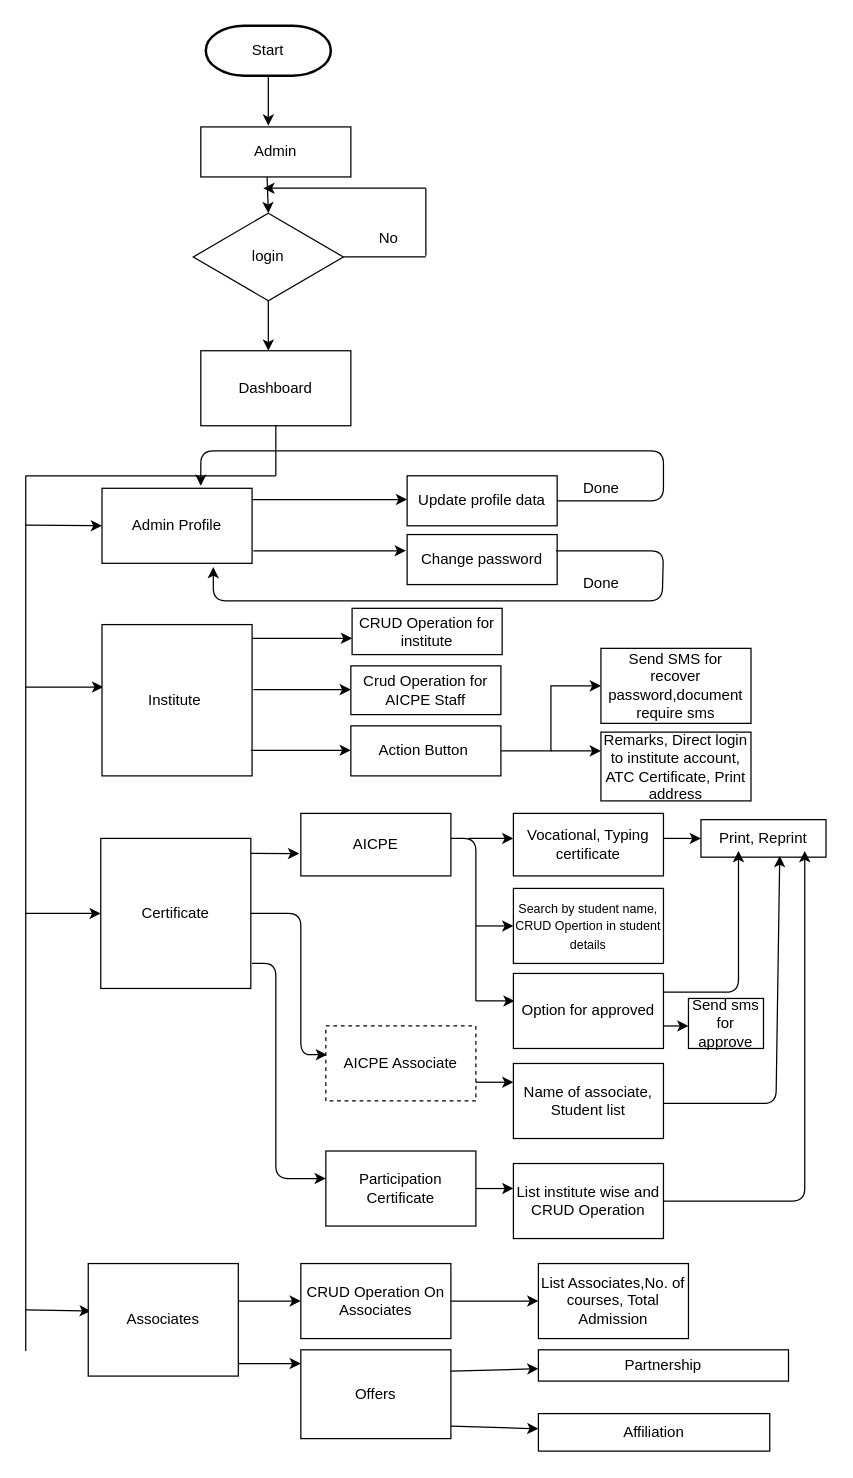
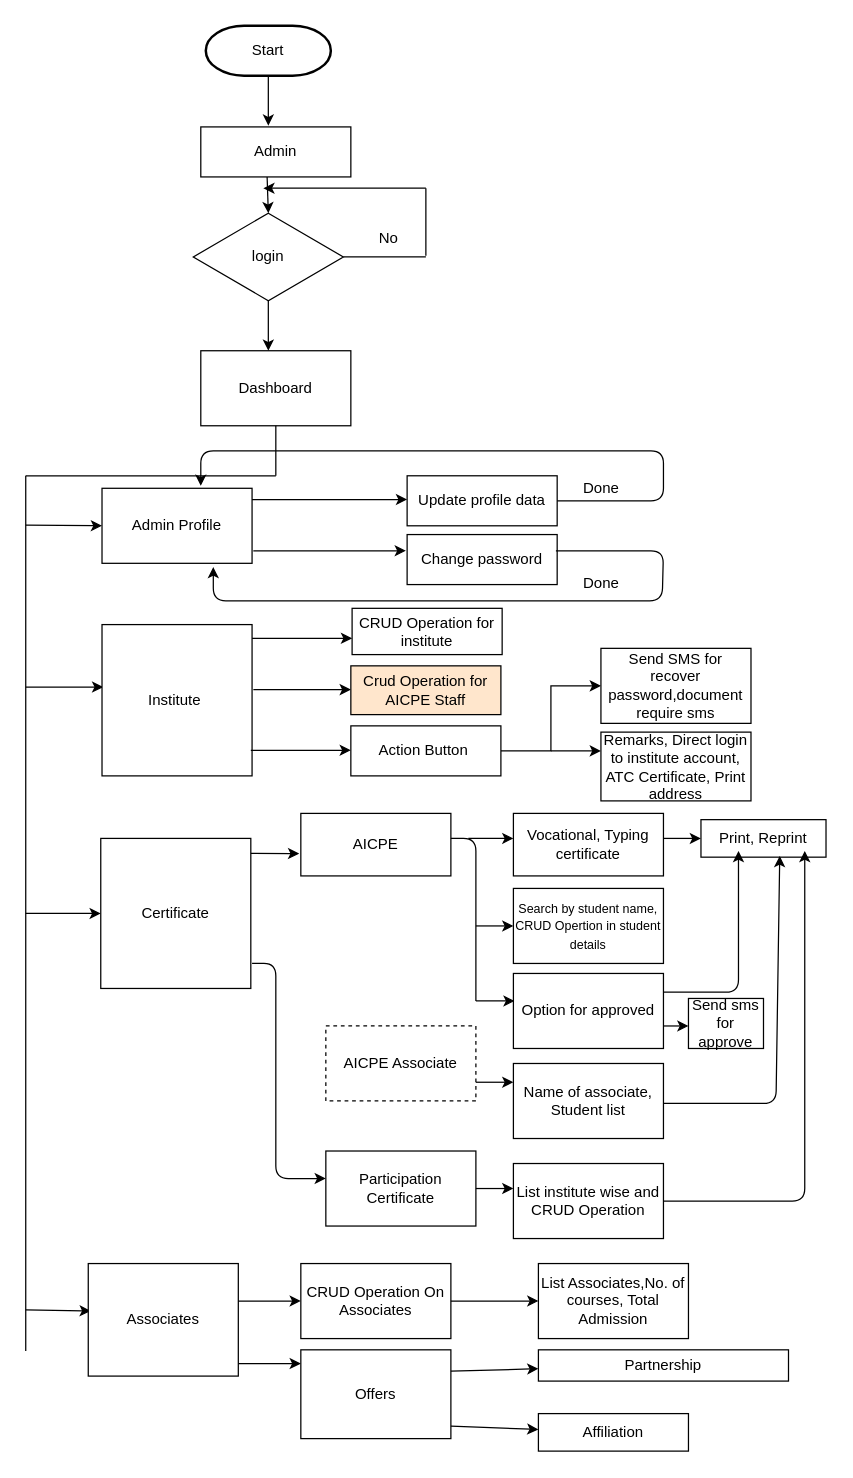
  <mxCell id="0" />
  <mxCell id="1" parent="0" />
  <mxCell id="2" value="Start" style="strokeWidth=2;html=1;shape=mxgraph.flowchart.terminator;whiteSpace=wrap;" vertex="1" parent="1"><mxGeometry x="164" y="20" width="100" height="40" as="geometry" /></mxCell>
  <mxCell id="3" value="" style="endArrow=classic;html=1;exitX=0.5;exitY=1;exitDx=0;exitDy=0;exitPerimeter=0;" edge="1" parent="1" source="2"><mxGeometry width="50" height="50" relative="1" as="geometry"><mxPoint x="189" y="140" as="sourcePoint" /><mxPoint x="214" y="100" as="targetPoint" /></mxGeometry></mxCell>
  <mxCell id="4" value="Admin" style="rounded=0;whiteSpace=wrap;html=1;" vertex="1" parent="1"><mxGeometry x="160" y="101" width="120" height="40" as="geometry" /></mxCell>
  <mxCell id="5" value="login" style="rhombus;whiteSpace=wrap;html=1;" vertex="1" parent="1"><mxGeometry x="154" y="170" width="120" height="70" as="geometry" /></mxCell>
  <mxCell id="6" value="" style="endArrow=classic;html=1;exitX=0.442;exitY=1;exitDx=0;exitDy=0;exitPerimeter=0;" edge="1" parent="1" source="4"><mxGeometry width="50" height="50" relative="1" as="geometry"><mxPoint x="204" y="190" as="sourcePoint" /><mxPoint x="214" y="170" as="targetPoint" /></mxGeometry></mxCell>
  <mxCell id="7" value="" style="endArrow=classic;html=1;" edge="1" parent="1"><mxGeometry width="50" height="50" relative="1" as="geometry"><mxPoint x="340" y="150" as="sourcePoint" /><mxPoint x="210" y="150" as="targetPoint" /></mxGeometry></mxCell>
  <mxCell id="8" value="" style="endArrow=none;html=1;exitX=1;exitY=0.5;exitDx=0;exitDy=0;" edge="1" parent="1" source="5"><mxGeometry width="50" height="50" relative="1" as="geometry"><mxPoint x="280" y="230" as="sourcePoint" /><mxPoint x="340" y="205" as="targetPoint" /></mxGeometry></mxCell>
  <mxCell id="9" value="" style="endArrow=none;html=1;" edge="1" parent="1"><mxGeometry width="50" height="50" relative="1" as="geometry"><mxPoint x="340" y="204" as="sourcePoint" /><mxPoint x="340" y="150" as="targetPoint" /></mxGeometry></mxCell>
  <mxCell id="10" value="No" style="text;html=1;align=center;verticalAlign=middle;resizable=0;points=[];autosize=1;" vertex="1" parent="1"><mxGeometry x="295" y="180" width="30" height="20" as="geometry" /></mxCell>
  <mxCell id="11" value="" style="endArrow=none;html=1;" edge="1" parent="1"><mxGeometry width="50" height="50" relative="1" as="geometry"><mxPoint x="20" y="380" as="sourcePoint" /><mxPoint x="220" y="380" as="targetPoint" /></mxGeometry></mxCell>
  <mxCell id="12" value="" style="endArrow=none;html=1;" edge="1" parent="1"><mxGeometry width="50" height="50" relative="1" as="geometry"><mxPoint x="20" y="1080" as="sourcePoint" /><mxPoint x="20" y="380" as="targetPoint" /></mxGeometry></mxCell>
  <mxCell id="13" value="" style="endArrow=classic;html=1;entryX=0;entryY=0.5;entryDx=0;entryDy=0;" edge="1" parent="1" target="17"><mxGeometry width="50" height="50" relative="1" as="geometry"><mxPoint x="20" y="419.5" as="sourcePoint" /><mxPoint x="120" y="419.5" as="targetPoint" /></mxGeometry></mxCell>
  <mxCell id="14" value="Dashboard" style="rounded=0;whiteSpace=wrap;html=1;" vertex="1" parent="1"><mxGeometry x="160" y="280" width="120" height="60" as="geometry" /></mxCell>
  <mxCell id="15" value="" style="endArrow=classic;html=1;exitX=0.5;exitY=1;exitDx=0;exitDy=0;" edge="1" parent="1" source="5"><mxGeometry width="50" height="50" relative="1" as="geometry"><mxPoint x="223.04" y="151" as="sourcePoint" /><mxPoint x="214" y="280" as="targetPoint" /></mxGeometry></mxCell>
  <mxCell id="16" value="" style="endArrow=none;html=1;entryX=0.5;entryY=1;entryDx=0;entryDy=0;" edge="1" parent="1" target="14"><mxGeometry width="50" height="50" relative="1" as="geometry"><mxPoint x="220" y="380" as="sourcePoint" /><mxPoint x="240" y="350" as="targetPoint" /></mxGeometry></mxCell>
  <mxCell id="17" value="Admin Profile" style="rounded=0;whiteSpace=wrap;html=1;" vertex="1" parent="1"><mxGeometry x="81" y="390" width="120" height="60" as="geometry" /></mxCell>
  <mxCell id="18" value="" style="endArrow=classic;html=1;entryX=0;entryY=0.5;entryDx=0;entryDy=0;exitX=1;exitY=0.15;exitDx=0;exitDy=0;exitPerimeter=0;" edge="1" parent="1" source="17"><mxGeometry width="50" height="50" relative="1" as="geometry"><mxPoint x="240" y="404" as="sourcePoint" /><mxPoint x="325" y="399" as="targetPoint" /></mxGeometry></mxCell>
  <mxCell id="19" value="Update profile data" style="rounded=0;whiteSpace=wrap;html=1;" vertex="1" parent="1"><mxGeometry x="325" y="380" width="120" height="40" as="geometry" /></mxCell>
  <mxCell id="20" value="Change password" style="rounded=0;whiteSpace=wrap;html=1;" vertex="1" parent="1"><mxGeometry x="325" y="427" width="120" height="40" as="geometry" /></mxCell>
  <mxCell id="21" value="" style="endArrow=classic;html=1;" edge="1" parent="1"><mxGeometry width="50" height="50" relative="1" as="geometry"><mxPoint x="202" y="440" as="sourcePoint" /><mxPoint x="324" y="440" as="targetPoint" /></mxGeometry></mxCell>
  <mxCell id="22" value="" style="endArrow=classic;html=1;" edge="1" parent="1"><mxGeometry width="50" height="50" relative="1" as="geometry"><mxPoint x="445" y="400" as="sourcePoint" /><mxPoint x="160" y="388" as="targetPoint" /><Array as="points"><mxPoint x="530" y="400" /><mxPoint x="530" y="360" /><mxPoint x="350" y="360" /><mxPoint x="160" y="360" /></Array></mxGeometry></mxCell>
  <mxCell id="23" value="Done" style="text;html=1;align=center;verticalAlign=middle;resizable=0;points=[];autosize=1;" vertex="1" parent="1"><mxGeometry x="460" y="380" width="40" height="20" as="geometry" /></mxCell>
  <mxCell id="24" value="" style="endArrow=classic;html=1;" edge="1" parent="1"><mxGeometry width="50" height="50" relative="1" as="geometry"><mxPoint x="444" y="440" as="sourcePoint" /><mxPoint x="170" y="453" as="targetPoint" /><Array as="points"><mxPoint x="530" y="440" /><mxPoint x="529" y="480" /><mxPoint x="359" y="480" /><mxPoint x="279" y="480" /><mxPoint x="170" y="480" /></Array></mxGeometry></mxCell>
  <mxCell id="25" value="Done" style="text;html=1;align=center;verticalAlign=middle;resizable=0;points=[];autosize=1;" vertex="1" parent="1"><mxGeometry x="460" y="456" width="40" height="20" as="geometry" /></mxCell>
  <mxCell id="26" value="" style="endArrow=classic;html=1;entryX=0.008;entryY=0.413;entryDx=0;entryDy=0;entryPerimeter=0;" edge="1" parent="1" target="27"><mxGeometry width="50" height="50" relative="1" as="geometry"><mxPoint x="20" y="549" as="sourcePoint" /><mxPoint x="120" y="520" as="targetPoint" /><Array as="points" /></mxGeometry></mxCell>
  <mxCell id="27" value="Institute&amp;nbsp;" style="rounded=0;whiteSpace=wrap;html=1;" vertex="1" parent="1"><mxGeometry x="81" y="499" width="120" height="121" as="geometry" /></mxCell>
  <mxCell id="28" value="" style="endArrow=classic;html=1;" edge="1" parent="1"><mxGeometry width="50" height="50" relative="1" as="geometry"><mxPoint x="201" y="510" as="sourcePoint" /><mxPoint x="281" y="510" as="targetPoint" /></mxGeometry></mxCell>
  <mxCell id="29" value="CRUD Operation for institute" style="rounded=0;whiteSpace=wrap;html=1;" vertex="1" parent="1"><mxGeometry x="281" y="486" width="120" height="37" as="geometry" /></mxCell>
  <mxCell id="30" value="" style="endArrow=classic;html=1;exitX=1.017;exitY=0.9;exitDx=0;exitDy=0;exitPerimeter=0;" edge="1" parent="1"><mxGeometry width="50" height="50" relative="1" as="geometry"><mxPoint x="202.04" y="551" as="sourcePoint" /><mxPoint x="280" y="551" as="targetPoint" /></mxGeometry></mxCell>
- <mxCell id="31" value="Crud Operation for AICPE Staff" style="rounded=0;whiteSpace=wrap;html=1;" vertex="1" parent="1"><mxGeometry x="280" y="532" width="120" height="39" as="geometry" /></mxCell>
+ <mxCell id="31" value="Crud Operation for AICPE Staff" style="rounded=0;whiteSpace=wrap;html=1;fillColor=#ffe6cc;" vertex="1" parent="1"><mxGeometry x="280" y="532" width="120" height="39" as="geometry" /></mxCell>
  <mxCell id="32" value="" style="endArrow=classic;html=1;" edge="1" parent="1"><mxGeometry width="50" height="50" relative="1" as="geometry"><mxPoint x="200" y="599.5" as="sourcePoint" /><mxPoint x="280" y="599.5" as="targetPoint" /></mxGeometry></mxCell>
  <mxCell id="33" value="" style="edgeStyle=orthogonalEdgeStyle;rounded=0;orthogonalLoop=1;jettySize=auto;html=1;entryX=0;entryY=0.5;entryDx=0;entryDy=0;" edge="1" parent="1" source="34" target="35"><mxGeometry relative="1" as="geometry"><Array as="points" /></mxGeometry></mxCell>
  <mxCell id="34" value="Action Button&amp;nbsp;" style="rounded=0;whiteSpace=wrap;html=1;" vertex="1" parent="1"><mxGeometry x="280" y="580" width="120" height="40" as="geometry" /></mxCell>
  <mxCell id="35" value="Send SMS for recover password,document require sms" style="whiteSpace=wrap;html=1;rounded=0;" vertex="1" parent="1"><mxGeometry x="480" y="518" width="120" height="60" as="geometry" /></mxCell>
  <mxCell id="36" value="" style="endArrow=classic;html=1;" edge="1" parent="1"><mxGeometry width="50" height="50" relative="1" as="geometry"><mxPoint x="440" y="600" as="sourcePoint" /><mxPoint x="480" y="600" as="targetPoint" /></mxGeometry></mxCell>
  <mxCell id="37" value="Remarks, Direct login to institute account, ATC Certificate, Print address" style="rounded=0;whiteSpace=wrap;html=1;" vertex="1" parent="1"><mxGeometry x="480" y="585" width="120" height="55" as="geometry" /></mxCell>
  <mxCell id="38" value="" style="endArrow=classic;html=1;entryX=0;entryY=0.5;entryDx=0;entryDy=0;" edge="1" parent="1" target="39"><mxGeometry width="50" height="50" relative="1" as="geometry"><mxPoint x="20" y="730" as="sourcePoint" /><mxPoint x="120" y="699.5" as="targetPoint" /></mxGeometry></mxCell>
  <mxCell id="39" value="Certificate" style="rounded=0;whiteSpace=wrap;html=1;" vertex="1" parent="1"><mxGeometry x="80" y="670" width="120" height="120" as="geometry" /></mxCell>
  <mxCell id="40" value="" style="endArrow=classic;html=1;entryX=-0.011;entryY=0.643;entryDx=0;entryDy=0;entryPerimeter=0;" edge="1" parent="1" target="41"><mxGeometry width="50" height="50" relative="1" as="geometry"><mxPoint x="200" y="682" as="sourcePoint" /><mxPoint x="320" y="700" as="targetPoint" /></mxGeometry></mxCell>
  <mxCell id="41" value="AICPE" style="rounded=0;whiteSpace=wrap;html=1;" vertex="1" parent="1"><mxGeometry x="240" y="650" width="120" height="50" as="geometry" /></mxCell>
  <mxCell id="42" value="Vocational, Typing certificate" style="rounded=0;whiteSpace=wrap;html=1;" vertex="1" parent="1"><mxGeometry x="410" y="650" width="120" height="50" as="geometry" /></mxCell>
  <mxCell id="43" value="" style="endArrow=none;html=1;" edge="1" parent="1"><mxGeometry width="50" height="50" relative="1" as="geometry"><mxPoint x="360" y="670" as="sourcePoint" /><mxPoint x="380" y="800" as="targetPoint" /><Array as="points"><mxPoint x="380" y="670" /><mxPoint x="380" y="750" /></Array></mxGeometry></mxCell>
  <mxCell id="44" value="" style="endArrow=classic;html=1;entryX=0;entryY=0.4;entryDx=0;entryDy=0;entryPerimeter=0;" edge="1" parent="1" target="42"><mxGeometry width="50" height="50" relative="1" as="geometry"><mxPoint x="374" y="670" as="sourcePoint" /><mxPoint x="404" y="670" as="targetPoint" /></mxGeometry></mxCell>
  <mxCell id="45" value="" style="endArrow=classic;html=1;" edge="1" parent="1" target="46"><mxGeometry width="50" height="50" relative="1" as="geometry"><mxPoint x="380" y="740" as="sourcePoint" /><mxPoint x="480" y="740" as="targetPoint" /></mxGeometry></mxCell>
  <mxCell id="46" value="&lt;font style=&quot;font-size: 10px&quot;&gt;Search by student name, CRUD Opertion in student details&lt;/font&gt;" style="rounded=0;whiteSpace=wrap;html=1;" vertex="1" parent="1"><mxGeometry x="410" y="710" width="120" height="60" as="geometry" /></mxCell>
  <mxCell id="47" value="" style="endArrow=classic;html=1;entryX=0.008;entryY=0.367;entryDx=0;entryDy=0;entryPerimeter=0;" edge="1" parent="1" target="48"><mxGeometry width="50" height="50" relative="1" as="geometry"><mxPoint x="380" y="800" as="sourcePoint" /><mxPoint x="480" y="790" as="targetPoint" /></mxGeometry></mxCell>
  <mxCell id="48" value="Option for approved" style="rounded=0;whiteSpace=wrap;html=1;" vertex="1" parent="1"><mxGeometry x="410" y="778" width="120" height="60" as="geometry" /></mxCell>
  <mxCell id="49" value="" style="endArrow=classic;html=1;" edge="1" parent="1" target="50"><mxGeometry width="50" height="50" relative="1" as="geometry"><mxPoint x="530" y="670" as="sourcePoint" /><mxPoint x="560" y="670" as="targetPoint" /></mxGeometry></mxCell>
  <mxCell id="50" value="Print, Reprint" style="rounded=0;whiteSpace=wrap;html=1;" vertex="1" parent="1"><mxGeometry x="560" y="655" width="100" height="30" as="geometry" /></mxCell>
  <mxCell id="51" value="" style="endArrow=classic;html=1;exitX=1;exitY=0.25;exitDx=0;exitDy=0;" edge="1" parent="1" source="48"><mxGeometry width="50" height="50" relative="1" as="geometry"><mxPoint x="530" y="800" as="sourcePoint" /><mxPoint x="590" y="680" as="targetPoint" /><Array as="points"><mxPoint x="590" y="793" /></Array></mxGeometry></mxCell>
  <mxCell id="52" value="" style="endArrow=classic;html=1;" edge="1" parent="1"><mxGeometry width="50" height="50" relative="1" as="geometry"><mxPoint x="530" y="820" as="sourcePoint" /><mxPoint x="550" y="820" as="targetPoint" /></mxGeometry></mxCell>
  <mxCell id="53" value="Send sms for approve" style="rounded=0;whiteSpace=wrap;html=1;" vertex="1" parent="1"><mxGeometry x="550" y="798" width="60" height="40" as="geometry" /></mxCell>
- <mxCell id="54" value="" style="endArrow=classic;html=1;entryX=0.008;entryY=0.383;entryDx=0;entryDy=0;entryPerimeter=0;exitX=1;exitY=0.5;exitDx=0;exitDy=0;" edge="1" parent="1" source="39" target="55"><mxGeometry width="50" height="50" relative="1" as="geometry"><mxPoint x="201" y="750" as="sourcePoint" /><mxPoint x="220" y="840" as="targetPoint" /><Array as="points"><mxPoint x="240" y="730" /><mxPoint x="240" y="843" /></Array></mxGeometry></mxCell>
  <mxCell id="55" value="AICPE Associate" style="rounded=0;whiteSpace=wrap;html=1;dashed=1;" vertex="1" parent="1"><mxGeometry x="260" y="820" width="120" height="60" as="geometry" /></mxCell>
  <mxCell id="56" value="" style="endArrow=classic;html=1;entryX=0;entryY=0.25;entryDx=0;entryDy=0;exitX=1;exitY=0.75;exitDx=0;exitDy=0;" edge="1" parent="1" source="55" target="57"><mxGeometry width="50" height="50" relative="1" as="geometry"><mxPoint x="360" y="860" as="sourcePoint" /><mxPoint x="410" y="860" as="targetPoint" /></mxGeometry></mxCell>
  <mxCell id="57" value="Name of associate, Student list" style="rounded=0;whiteSpace=wrap;html=1;" vertex="1" parent="1"><mxGeometry x="410" y="850" width="120" height="60" as="geometry" /></mxCell>
  <mxCell id="58" value="" style="endArrow=classic;html=1;entryX=0.63;entryY=0.967;entryDx=0;entryDy=0;entryPerimeter=0;" edge="1" parent="1" target="50"><mxGeometry width="50" height="50" relative="1" as="geometry"><mxPoint x="530" y="882" as="sourcePoint" /><mxPoint x="560" y="883.5" as="targetPoint" /><Array as="points"><mxPoint x="620" y="882" /></Array></mxGeometry></mxCell>
  <mxCell id="59" value="" style="endArrow=classic;html=1;entryX=0;entryY=0.367;entryDx=0;entryDy=0;entryPerimeter=0;" edge="1" parent="1" target="60"><mxGeometry width="50" height="50" relative="1" as="geometry"><mxPoint x="201" y="770" as="sourcePoint" /><mxPoint x="250" y="940" as="targetPoint" /><Array as="points"><mxPoint x="220" y="770" /><mxPoint x="220" y="942" /></Array></mxGeometry></mxCell>
  <mxCell id="60" value="Participation Certificate" style="rounded=0;whiteSpace=wrap;html=1;" vertex="1" parent="1"><mxGeometry x="260" y="920" width="120" height="60" as="geometry" /></mxCell>
  <mxCell id="61" value="" style="endArrow=classic;html=1;" edge="1" parent="1"><mxGeometry width="50" height="50" relative="1" as="geometry"><mxPoint x="380" y="950" as="sourcePoint" /><mxPoint x="410" y="950" as="targetPoint" /></mxGeometry></mxCell>
  <mxCell id="62" value="List institute wise and CRUD Operation" style="rounded=0;whiteSpace=wrap;html=1;" vertex="1" parent="1"><mxGeometry x="410" y="930" width="120" height="60" as="geometry" /></mxCell>
  <mxCell id="63" value="" style="endArrow=classic;html=1;" edge="1" parent="1"><mxGeometry width="50" height="50" relative="1" as="geometry"><mxPoint x="530" y="960" as="sourcePoint" /><mxPoint x="643" y="680" as="targetPoint" /><Array as="points"><mxPoint x="643" y="960" /></Array></mxGeometry></mxCell>
  <mxCell id="64" value="" style="endArrow=classic;html=1;entryX=0.017;entryY=0.422;entryDx=0;entryDy=0;entryPerimeter=0;" edge="1" parent="1" target="65"><mxGeometry width="50" height="50" relative="1" as="geometry"><mxPoint x="20" y="1047" as="sourcePoint" /><mxPoint x="70" y="1040" as="targetPoint" /></mxGeometry></mxCell>
  <mxCell id="65" value="Associates" style="rounded=0;whiteSpace=wrap;html=1;" vertex="1" parent="1"><mxGeometry x="70" y="1010" width="120" height="90" as="geometry" /></mxCell>
  <mxCell id="66" value="" style="endArrow=classic;html=1;" edge="1" parent="1"><mxGeometry width="50" height="50" relative="1" as="geometry"><mxPoint x="190" y="1040" as="sourcePoint" /><mxPoint x="240" y="1040" as="targetPoint" /></mxGeometry></mxCell>
  <mxCell id="67" value="CRUD Operation On Associates" style="rounded=0;whiteSpace=wrap;html=1;" vertex="1" parent="1"><mxGeometry x="240" y="1010" width="120" height="60" as="geometry" /></mxCell>
  <mxCell id="68" value="" style="endArrow=classic;html=1;" edge="1" parent="1" target="69"><mxGeometry width="50" height="50" relative="1" as="geometry"><mxPoint x="360" y="1040" as="sourcePoint" /><mxPoint x="420" y="1040" as="targetPoint" /></mxGeometry></mxCell>
  <mxCell id="69" value="List Associates,No. of courses, Total Admission" style="rounded=0;whiteSpace=wrap;html=1;" vertex="1" parent="1"><mxGeometry x="430" y="1010" width="120" height="60" as="geometry" /></mxCell>
  <mxCell id="70" value="" style="endArrow=classic;html=1;" edge="1" parent="1"><mxGeometry width="50" height="50" relative="1" as="geometry"><mxPoint x="190" y="1090" as="sourcePoint" /><mxPoint x="240" y="1090" as="targetPoint" /></mxGeometry></mxCell>
  <mxCell id="71" value="Offers" style="rounded=0;whiteSpace=wrap;html=1;" vertex="1" parent="1"><mxGeometry x="240" y="1079" width="120" height="71" as="geometry" /></mxCell>
  <mxCell id="72" value="" style="endArrow=classic;html=1;" edge="1" parent="1" target="73"><mxGeometry width="50" height="50" relative="1" as="geometry"><mxPoint x="360" y="1096" as="sourcePoint" /><mxPoint x="430" y="1096" as="targetPoint" /></mxGeometry></mxCell>
  <mxCell id="73" value="Partnership" style="rounded=0;whiteSpace=wrap;html=1;" vertex="1" parent="1"><mxGeometry x="430" y="1079" width="200" height="25" as="geometry" /></mxCell>
  <mxCell id="74" value="" style="endArrow=classic;html=1;exitX=1;exitY=0.859;exitDx=0;exitDy=0;exitPerimeter=0;" edge="1" parent="1" source="71" target="75"><mxGeometry width="50" height="50" relative="1" as="geometry"><mxPoint x="360" y="1130" as="sourcePoint" /><mxPoint x="430" y="1140" as="targetPoint" /></mxGeometry></mxCell>
- <mxCell id="75" value="Affiliation" style="rounded=0;whiteSpace=wrap;html=1;" vertex="1" parent="1"><mxGeometry x="430" y="1130" width="185" height="30" as="geometry" /></mxCell>
+ <mxCell id="75" value="Affiliation" style="rounded=0;whiteSpace=wrap;html=1;" vertex="1" parent="1"><mxGeometry x="430" y="1130" width="120" height="30" as="geometry" /></mxCell>
